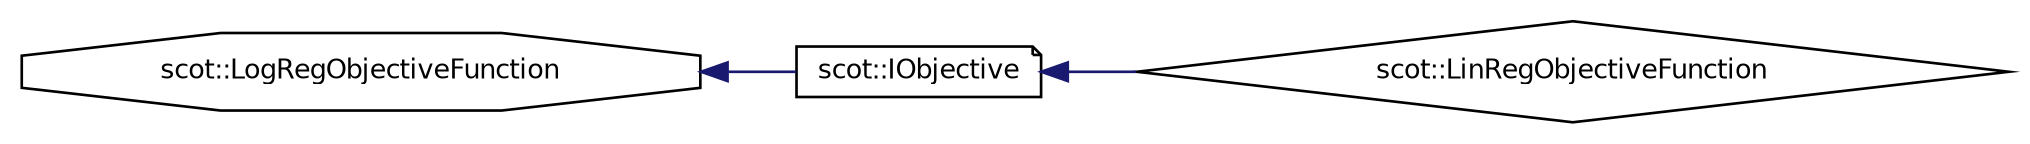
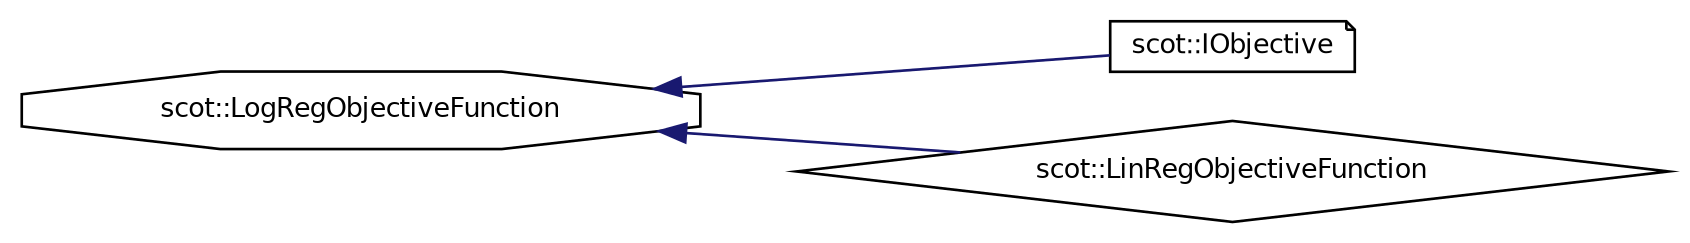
  digraph {
    rankdir=LR
    node [color=black fillcolor=white fontname=Helvetica fontsize=10 style=filled]
    edge [color=midnightblue dir=back fontname=Helvetica fontsize=10 labelfontname=Helvetica labelfontsize=10 style=solid]
    n1 [height=0.2 label="scot::IObjective" shape=note width=0.4]
    n2 [height=0.2 label="scot::LinRegObjectiveFunction" shape=diamond width=0.4]
    n3 [height=0.2 label="scot::LogRegObjectiveFunction" shape=octagon width=0.4]
-   n1 -> n2
+   n3 -> n2
    n3 -> n1
  }
